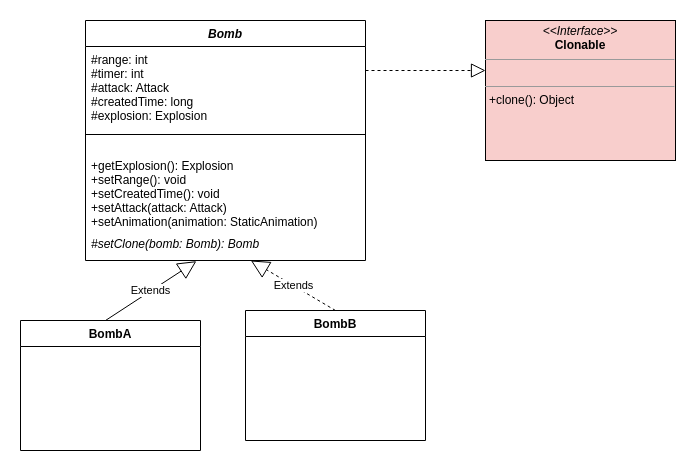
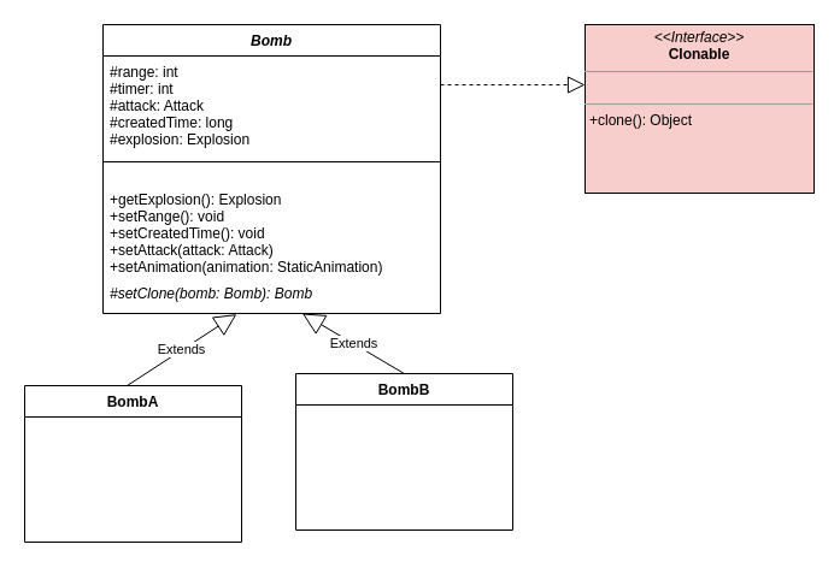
  <mxCell id="0" />
  <mxCell id="1" parent="0" />
  <mxCell id="2" value="Bomb" style="swimlane;fontStyle=3;align=center;verticalAlign=top;childLayout=stackLayout;horizontal=1;startSize=26;horizontalStack=0;resizeParent=1;resizeParentMax=0;resizeLast=0;collapsible=1;marginBottom=0;" parent="1" vertex="1"><mxGeometry x="85" y="20" width="280" height="240" as="geometry" /></mxCell>
  <mxCell id="3" value="#range: int&#10;#timer: int&#10;#attack: Attack&#10;#createdTime: long&#10;#explosion: Explosion" style="text;strokeColor=none;fillColor=none;align=left;verticalAlign=top;spacingLeft=4;spacingRight=4;overflow=hidden;rotatable=0;points=[[0,0.5],[1,0.5]];portConstraint=eastwest;" parent="2" vertex="1"><mxGeometry y="26" width="280" height="84" as="geometry" /></mxCell>
  <mxCell id="4" value="" style="line;strokeWidth=1;fillColor=none;align=left;verticalAlign=middle;spacingTop=-1;spacingLeft=3;spacingRight=3;rotatable=0;labelPosition=right;points=[];portConstraint=eastwest;" parent="2" vertex="1"><mxGeometry y="110" width="280" height="8" as="geometry" /></mxCell>
  <mxCell id="5" value="&#10;+getExplosion(): Explosion&#10;+setRange(): void&#10;+setCreatedTime(): void&#10;+setAttack(attack: Attack)&#10;+setAnimation(animation: StaticAnimation)&#10;&#10;" style="text;strokeColor=none;fillColor=none;align=left;verticalAlign=top;spacingLeft=4;spacingRight=4;overflow=hidden;rotatable=0;points=[[0,0.5],[1,0.5]];portConstraint=eastwest;" parent="2" vertex="1"><mxGeometry y="118" width="280" height="92" as="geometry" /></mxCell>
  <mxCell id="6" value="#setClone(bomb: Bomb): Bomb" style="text;strokeColor=none;fillColor=none;align=left;verticalAlign=top;spacingLeft=4;spacingRight=4;overflow=hidden;rotatable=0;points=[[0,0.5],[1,0.5]];portConstraint=eastwest;fontStyle=2" parent="2" vertex="1"><mxGeometry y="210" width="280" height="30" as="geometry" /></mxCell>
  <mxCell id="7" value="BombA" style="swimlane;fontStyle=1;childLayout=stackLayout;horizontal=1;startSize=26;fillColor=none;horizontalStack=0;resizeParent=1;resizeParentMax=0;resizeLast=0;collapsible=1;marginBottom=0;" parent="1" vertex="1"><mxGeometry x="20" y="320" width="180" height="130" as="geometry" /></mxCell>
  <mxCell id="8" value="Extends" style="endArrow=block;endSize=16;endFill=0;html=1;entryX=0.396;entryY=1.022;entryDx=0;entryDy=0;entryPerimeter=0;" parent="7" target="6" edge="1"><mxGeometry width="160" relative="1" as="geometry"><mxPoint x="85" as="sourcePoint" /><mxPoint x="245" as="targetPoint" /></mxGeometry></mxCell>
  <mxCell id="9" value="BombB" style="swimlane;fontStyle=1;childLayout=stackLayout;horizontal=1;startSize=26;fillColor=none;horizontalStack=0;resizeParent=1;resizeParentMax=0;resizeLast=0;collapsible=1;marginBottom=0;" parent="1" vertex="1"><mxGeometry x="245" y="310" width="180" height="130" as="geometry" /></mxCell>
  <mxCell id="10" value="&lt;p style=&quot;margin: 0px ; margin-top: 4px ; text-align: center&quot;&gt;&lt;i&gt;&amp;lt;&amp;lt;Interface&amp;gt;&amp;gt;&lt;/i&gt;&lt;br&gt;&lt;b&gt;Clonable&lt;/b&gt;&lt;/p&gt;&lt;hr size=&quot;1&quot;&gt;&lt;p style=&quot;margin: 0px ; margin-left: 4px&quot;&gt;&lt;br&gt;&lt;/p&gt;&lt;hr size=&quot;1&quot;&gt;&lt;p style=&quot;margin: 0px ; margin-left: 4px&quot;&gt;+clone(): Object&lt;br&gt;&lt;/p&gt;" style="verticalAlign=top;align=left;overflow=fill;fontSize=12;fontFamily=Helvetica;html=1;fillColor=#f8cecc;" parent="1" vertex="1"><mxGeometry x="485" y="20" width="190" height="140" as="geometry" /></mxCell>
  <mxCell id="11" value="" style="endArrow=block;dashed=1;endFill=0;endSize=12;html=1;" parent="1" edge="1"><mxGeometry width="160" relative="1" as="geometry"><mxPoint x="365" y="70" as="sourcePoint" /><mxPoint x="485" y="70" as="targetPoint" /></mxGeometry></mxCell>
- <mxCell id="12" value="Extends" style="endArrow=block;endSize=16;endFill=0;html=1;exitX=0.5;exitY=0;exitDx=0;exitDy=0;dashed=1;" parent="1" source="9" edge="1" target="6"><mxGeometry width="160" relative="1" as="geometry"><mxPoint x="345" y="317" as="sourcePoint" /><mxPoint x="255" y="276" as="targetPoint" /></mxGeometry></mxCell>
+ <mxCell id="12" value="Extends" style="endArrow=block;endSize=16;endFill=0;html=1;exitX=0.5;exitY=0;exitDx=0;exitDy=0;" parent="1" source="9" edge="1" target="6"><mxGeometry width="160" relative="1" as="geometry"><mxPoint x="345" y="317" as="sourcePoint" /><mxPoint x="255" y="276" as="targetPoint" /></mxGeometry></mxCell>
